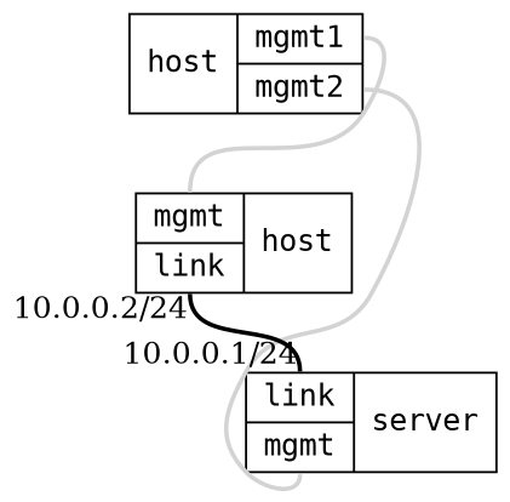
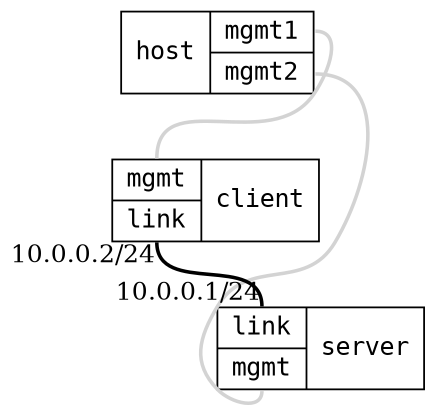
  graph {
    node [fontname="DejaVu Sans Mono, Book" requires=infix shape=record]
    edge [color=lightgrey fontname="DejaVu Serif, Book" headport=mgmt penwidth=2 requires=mgmt]
    n1 [label="host | { <mgmt1> mgmt1 | <mgmt2> mgmt2 }" requires=controller]
-   n2 [label="{ <mgmt> mgmt | <link> link} | host"]
+   n2 [label="{ <mgmt> mgmt | <link> link} | client"]
    n3 [label="{ <link> link | <mgmt> mgmt  } | server"]
    n1 -- n2 [tailport=mgmt1]
    n1 -- n3 [tailport=mgmt2]
    n2 -- n3 [color=black fontcolor=black headlabel="10.0.0.1/24" headport=link taillabel="10.0.0.2/24" tailport=link requires=""]
  }
